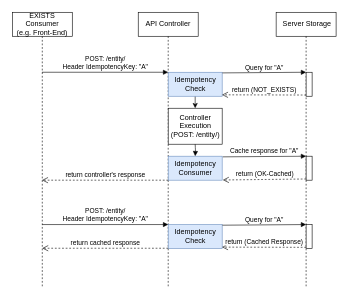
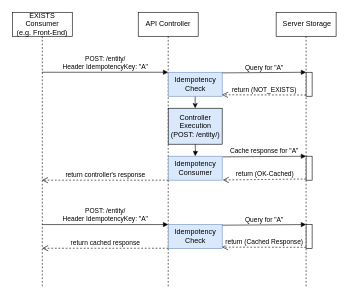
  <mxCell id="0" />
  <mxCell id="1" parent="0" />
  <mxCell id="2" value="&lt;div&gt;EXISTS Consumer&lt;/div&gt;&lt;div&gt;(e.g. Front-End)&lt;/div&gt;" style="shape=umlLifeline;perimeter=lifelinePerimeter;whiteSpace=wrap;html=1;container=1;collapsible=0;recursiveResize=0;outlineConnect=0;" parent="1" vertex="1"><mxGeometry x="20" y="20" width="100" height="460" as="geometry" /></mxCell>
  <mxCell id="3" value="API Controller" style="shape=umlLifeline;perimeter=lifelinePerimeter;whiteSpace=wrap;html=1;container=1;collapsible=0;recursiveResize=0;outlineConnect=0;" parent="1" vertex="1"><mxGeometry x="230" y="20" width="100" height="460" as="geometry" /></mxCell>
  <mxCell id="4" style="edgeStyle=orthogonalEdgeStyle;rounded=0;orthogonalLoop=1;jettySize=auto;html=1;" parent="1" source="5" edge="1"><mxGeometry relative="1" as="geometry"><mxPoint x="325" y="180" as="targetPoint" /></mxGeometry></mxCell>
  <mxCell id="5" value="&lt;div&gt;Idempotency&lt;/div&gt;&lt;div&gt;Check&lt;/div&gt;" style="html=1;points=[];perimeter=orthogonalPerimeter;fillColor=#dae8fc;strokeColor=#6c8ebf;" parent="1" vertex="1"><mxGeometry x="280" y="120" width="90" height="40" as="geometry" /></mxCell>
  <mxCell id="6" value="&lt;div&gt;Idempotency&lt;/div&gt;&lt;div&gt;Consumer&lt;/div&gt;" style="html=1;points=[];perimeter=orthogonalPerimeter;fillColor=#dae8fc;strokeColor=#6c8ebf;" parent="1" vertex="1"><mxGeometry x="280" y="260" width="90" height="40" as="geometry" /></mxCell>
  <mxCell id="7" value="&lt;div&gt;POST: /entity/&lt;/div&gt;Header IdempotencyKey: &quot;A&quot;" style="html=1;verticalAlign=bottom;endArrow=block;entryX=0;entryY=0;" parent="1" source="2" target="5" edge="1"><mxGeometry relative="1" as="geometry"><mxPoint x="200" y="120" as="sourcePoint" /></mxGeometry></mxCell>
  <mxCell id="8" value="&amp;nbsp;Server Storage" style="shape=umlLifeline;perimeter=lifelinePerimeter;whiteSpace=wrap;html=1;container=1;collapsible=0;recursiveResize=0;outlineConnect=0;" parent="1" vertex="1"><mxGeometry x="460" y="20" width="100" height="460" as="geometry" /></mxCell>
  <mxCell id="9" value="" style="html=1;points=[];perimeter=orthogonalPerimeter;" parent="8" vertex="1"><mxGeometry x="50" y="100" width="10" height="40" as="geometry" /></mxCell>
  <mxCell id="10" value="Query for &quot;A&quot;" style="html=1;verticalAlign=bottom;endArrow=block;entryX=0;entryY=0;exitX=1.004;exitY=0.027;exitDx=0;exitDy=0;exitPerimeter=0;" parent="1" source="5" target="9" edge="1"><mxGeometry relative="1" as="geometry"><mxPoint x="400" y="120" as="sourcePoint" /></mxGeometry></mxCell>
  <mxCell id="11" value="return (NOT_EXISTS)" style="html=1;verticalAlign=bottom;endArrow=open;dashed=1;endSize=8;exitX=0;exitY=0.95;entryX=0.997;entryY=0.941;entryDx=0;entryDy=0;entryPerimeter=0;" parent="1" source="9" target="5" edge="1"><mxGeometry relative="1" as="geometry"><mxPoint x="380" y="160" as="targetPoint" /></mxGeometry></mxCell>
- <mxCell id="12" value="Controller&lt;br&gt;Execution&lt;br&gt;(POST: /entity/)" style="html=1;points=[];perimeter=orthogonalPerimeter;" parent="1" vertex="1"><mxGeometry x="280" y="180" width="90" height="60" as="geometry" /></mxCell>
+ <mxCell id="12" value="Controller&lt;br&gt;Execution&lt;br&gt;(POST: /entity/)" style="html=1;points=[];perimeter=orthogonalPerimeter;fillColor=#dae8fc;" parent="1" vertex="1"><mxGeometry x="280" y="180" width="90" height="60" as="geometry" /></mxCell>
  <mxCell id="13" value="" style="endArrow=block;endFill=1;html=1;edgeStyle=orthogonalEdgeStyle;align=left;verticalAlign=top;" parent="1" edge="1"><mxGeometry x="-1" relative="1" as="geometry"><mxPoint x="325" y="240" as="sourcePoint" /><mxPoint x="325" y="260" as="targetPoint" /></mxGeometry></mxCell>
  <mxCell id="14" value="" style="html=1;points=[];perimeter=orthogonalPerimeter;" parent="1" vertex="1"><mxGeometry x="510" y="260" width="10" height="40" as="geometry" /></mxCell>
  <mxCell id="15" value="Cache response for &quot;A&quot;" style="html=1;verticalAlign=bottom;endArrow=block;entryX=0;entryY=0;exitX=1.012;exitY=0.027;exitDx=0;exitDy=0;exitPerimeter=0;" parent="1" source="6" target="14" edge="1"><mxGeometry relative="1" as="geometry"><mxPoint x="420" y="260" as="sourcePoint" /></mxGeometry></mxCell>
  <mxCell id="16" value="return (OK-Cached)" style="html=1;verticalAlign=bottom;endArrow=open;dashed=1;endSize=8;exitX=0;exitY=0.95;entryX=1.012;entryY=0.992;entryDx=0;entryDy=0;entryPerimeter=0;" parent="1" source="14" target="6" edge="1"><mxGeometry relative="1" as="geometry"><mxPoint x="420" y="336" as="targetPoint" /></mxGeometry></mxCell>
  <mxCell id="17" value="return controller's response" style="html=1;verticalAlign=bottom;endArrow=open;dashed=1;endSize=8;" parent="1" target="2" edge="1"><mxGeometry relative="1" as="geometry"><mxPoint x="280" y="300" as="sourcePoint" /><mxPoint x="200" y="300" as="targetPoint" /></mxGeometry></mxCell>
  <mxCell id="18" value="&lt;div&gt;POST: /entity/&lt;/div&gt;Header IdempotencyKey: &quot;A&quot;" style="html=1;verticalAlign=bottom;endArrow=block;entryX=0;entryY=0;" parent="1" edge="1"><mxGeometry relative="1" as="geometry"><mxPoint x="69.81" y="374" as="sourcePoint" /><mxPoint x="280" y="374" as="targetPoint" /></mxGeometry></mxCell>
  <mxCell id="19" value="&lt;div&gt;Idempotency&lt;/div&gt;&lt;div&gt;Check&lt;/div&gt;" style="html=1;points=[];perimeter=orthogonalPerimeter;fillColor=#dae8fc;strokeColor=#6c8ebf;" parent="1" vertex="1"><mxGeometry x="280" y="374" width="90" height="40" as="geometry" /></mxCell>
  <mxCell id="20" value="" style="html=1;points=[];perimeter=orthogonalPerimeter;" parent="1" vertex="1"><mxGeometry x="510" y="374" width="10" height="40" as="geometry" /></mxCell>
  <mxCell id="21" value="Query for &quot;A&quot;" style="html=1;verticalAlign=bottom;endArrow=block;entryX=0;entryY=0;exitX=1.004;exitY=0.027;exitDx=0;exitDy=0;exitPerimeter=0;" parent="1" source="19" target="20" edge="1"><mxGeometry relative="1" as="geometry"><mxPoint x="400" y="374" as="sourcePoint" /></mxGeometry></mxCell>
  <mxCell id="22" value="return (Cached Response)" style="html=1;verticalAlign=bottom;endArrow=open;dashed=1;endSize=8;exitX=0;exitY=0.95;entryX=0.997;entryY=0.941;entryDx=0;entryDy=0;entryPerimeter=0;" parent="1" source="20" target="19" edge="1"><mxGeometry relative="1" as="geometry"><mxPoint x="380" y="414" as="targetPoint" /></mxGeometry></mxCell>
  <mxCell id="23" value="return cached response" style="html=1;verticalAlign=bottom;endArrow=open;dashed=1;endSize=8;" parent="1" edge="1"><mxGeometry relative="1" as="geometry"><mxPoint x="280" y="413.5" as="sourcePoint" /><mxPoint x="69.81" y="413.5" as="targetPoint" /></mxGeometry></mxCell>
